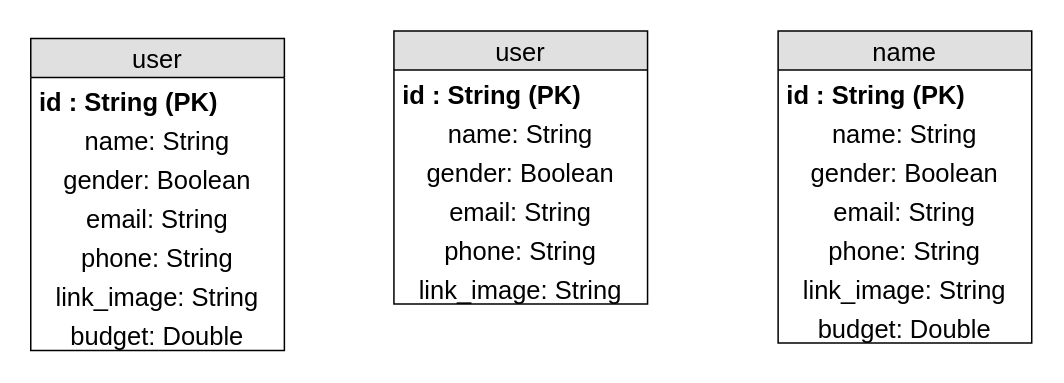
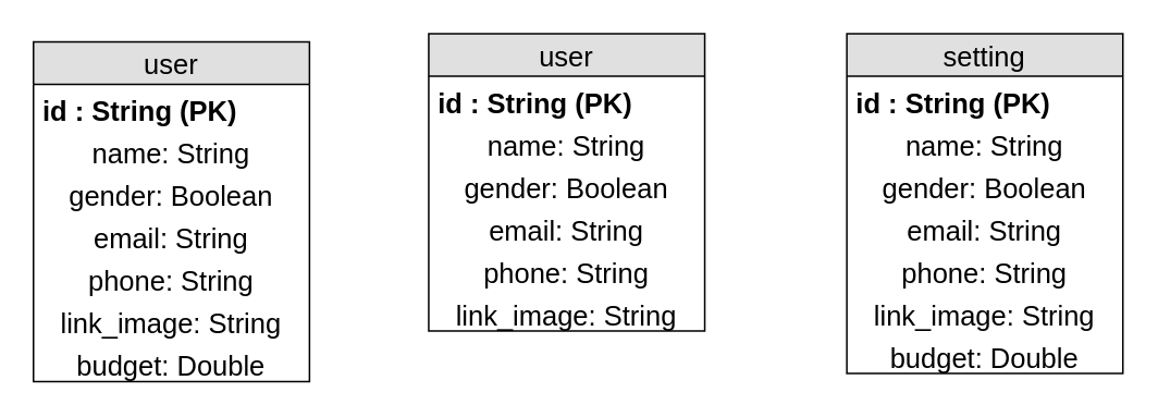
  <mxCell id="0" />
  <mxCell id="1" parent="0" />
  <mxCell id="2" value="user" style="swimlane;fontStyle=0;childLayout=stackLayout;horizontal=1;startSize=26;fillColor=#e0e0e0;horizontalStack=0;resizeParent=1;resizeParentMax=0;resizeLast=0;collapsible=1;marginBottom=0;swimlaneFillColor=#ffffff;align=center;fontSize=17;" vertex="1" parent="1"><mxGeometry x="262" y="20" width="169" height="182" as="geometry" /></mxCell>
  <mxCell id="3" value="id : String (PK)" style="text;strokeColor=none;fillColor=none;spacingLeft=4;spacingRight=4;overflow=hidden;rotatable=0;points=[[0,0.5],[1,0.5]];portConstraint=eastwest;fontSize=17;fontStyle=1" vertex="1" parent="2"><mxGeometry y="26" width="169" height="26" as="geometry" /></mxCell>
  <mxCell id="4" value="name: String" style="text;strokeColor=none;fillColor=none;spacingLeft=4;spacingRight=4;overflow=hidden;rotatable=0;points=[[0,0.5],[1,0.5]];portConstraint=eastwest;fontSize=17;align=center;" vertex="1" parent="2"><mxGeometry y="52" width="169" height="26" as="geometry" /></mxCell>
  <mxCell id="5" value="gender: Boolean" style="text;strokeColor=none;fillColor=none;spacingLeft=4;spacingRight=4;overflow=hidden;rotatable=0;points=[[0,0.5],[1,0.5]];portConstraint=eastwest;fontSize=17;align=center;" vertex="1" parent="2"><mxGeometry y="78" width="169" height="26" as="geometry" /></mxCell>
  <mxCell id="6" value="email: String" style="text;strokeColor=none;fillColor=none;spacingLeft=4;spacingRight=4;overflow=hidden;rotatable=0;points=[[0,0.5],[1,0.5]];portConstraint=eastwest;fontSize=17;align=center;" vertex="1" parent="2"><mxGeometry y="104" width="169" height="26" as="geometry" /></mxCell>
  <mxCell id="7" value="phone: String" style="text;strokeColor=none;fillColor=none;spacingLeft=4;spacingRight=4;overflow=hidden;rotatable=0;points=[[0,0.5],[1,0.5]];portConstraint=eastwest;fontSize=17;align=center;" vertex="1" parent="2"><mxGeometry y="130" width="169" height="26" as="geometry" /></mxCell>
  <mxCell id="8" value="link_image: String" style="text;strokeColor=none;fillColor=none;spacingLeft=4;spacingRight=4;overflow=hidden;rotatable=0;points=[[0,0.5],[1,0.5]];portConstraint=eastwest;fontSize=17;align=center;" vertex="1" parent="2"><mxGeometry y="156" width="169" height="26" as="geometry" /></mxCell>
- <mxCell id="9" value="name" style="swimlane;fontStyle=0;childLayout=stackLayout;horizontal=1;startSize=26;fillColor=#e0e0e0;horizontalStack=0;resizeParent=1;resizeParentMax=0;resizeLast=0;collapsible=1;marginBottom=0;swimlaneFillColor=#ffffff;align=center;fontSize=17;" vertex="1" parent="1"><mxGeometry x="518" y="20" width="169" height="208" as="geometry" /></mxCell>
+ <mxCell id="9" value="setting" style="swimlane;fontStyle=0;childLayout=stackLayout;horizontal=1;startSize=26;fillColor=#e0e0e0;horizontalStack=0;resizeParent=1;resizeParentMax=0;resizeLast=0;collapsible=1;marginBottom=0;swimlaneFillColor=#ffffff;align=center;fontSize=17;" vertex="1" parent="1"><mxGeometry x="518" y="20" width="169" height="208" as="geometry" /></mxCell>
  <mxCell id="10" value="id : String (PK)" style="text;strokeColor=none;fillColor=none;spacingLeft=4;spacingRight=4;overflow=hidden;rotatable=0;points=[[0,0.5],[1,0.5]];portConstraint=eastwest;fontSize=17;fontStyle=1" vertex="1" parent="9"><mxGeometry y="26" width="169" height="26" as="geometry" /></mxCell>
  <mxCell id="11" value="name: String" style="text;strokeColor=none;fillColor=none;spacingLeft=4;spacingRight=4;overflow=hidden;rotatable=0;points=[[0,0.5],[1,0.5]];portConstraint=eastwest;fontSize=17;align=center;" vertex="1" parent="9"><mxGeometry y="52" width="169" height="26" as="geometry" /></mxCell>
  <mxCell id="12" value="gender: Boolean" style="text;strokeColor=none;fillColor=none;spacingLeft=4;spacingRight=4;overflow=hidden;rotatable=0;points=[[0,0.5],[1,0.5]];portConstraint=eastwest;fontSize=17;align=center;" vertex="1" parent="9"><mxGeometry y="78" width="169" height="26" as="geometry" /></mxCell>
  <mxCell id="13" value="email: String" style="text;strokeColor=none;fillColor=none;spacingLeft=4;spacingRight=4;overflow=hidden;rotatable=0;points=[[0,0.5],[1,0.5]];portConstraint=eastwest;fontSize=17;align=center;" vertex="1" parent="9"><mxGeometry y="104" width="169" height="26" as="geometry" /></mxCell>
  <mxCell id="14" value="phone: String" style="text;strokeColor=none;fillColor=none;spacingLeft=4;spacingRight=4;overflow=hidden;rotatable=0;points=[[0,0.5],[1,0.5]];portConstraint=eastwest;fontSize=17;align=center;" vertex="1" parent="9"><mxGeometry y="130" width="169" height="26" as="geometry" /></mxCell>
  <mxCell id="15" value="link_image: String" style="text;strokeColor=none;fillColor=none;spacingLeft=4;spacingRight=4;overflow=hidden;rotatable=0;points=[[0,0.5],[1,0.5]];portConstraint=eastwest;fontSize=17;align=center;" vertex="1" parent="9"><mxGeometry y="156" width="169" height="26" as="geometry" /></mxCell>
  <mxCell id="16" value="budget: Double" style="text;strokeColor=none;fillColor=none;spacingLeft=4;spacingRight=4;overflow=hidden;rotatable=0;points=[[0,0.5],[1,0.5]];portConstraint=eastwest;fontSize=17;align=center;" vertex="1" parent="9"><mxGeometry y="182" width="169" height="26" as="geometry" /></mxCell>
  <mxCell id="17" value="user" style="swimlane;fontStyle=0;childLayout=stackLayout;horizontal=1;startSize=26;fillColor=#e0e0e0;horizontalStack=0;resizeParent=1;resizeParentMax=0;resizeLast=0;collapsible=1;marginBottom=0;swimlaneFillColor=#ffffff;align=center;fontSize=17;" vertex="1" parent="1"><mxGeometry x="20" y="25" width="169" height="208" as="geometry" /></mxCell>
  <mxCell id="18" value="id : String (PK)" style="text;strokeColor=none;fillColor=none;spacingLeft=4;spacingRight=4;overflow=hidden;rotatable=0;points=[[0,0.5],[1,0.5]];portConstraint=eastwest;fontSize=17;fontStyle=1" vertex="1" parent="17"><mxGeometry y="26" width="169" height="26" as="geometry" /></mxCell>
  <mxCell id="19" value="name: String" style="text;strokeColor=none;fillColor=none;spacingLeft=4;spacingRight=4;overflow=hidden;rotatable=0;points=[[0,0.5],[1,0.5]];portConstraint=eastwest;fontSize=17;align=center;" vertex="1" parent="17"><mxGeometry y="52" width="169" height="26" as="geometry" /></mxCell>
  <mxCell id="20" value="gender: Boolean" style="text;strokeColor=none;fillColor=none;spacingLeft=4;spacingRight=4;overflow=hidden;rotatable=0;points=[[0,0.5],[1,0.5]];portConstraint=eastwest;fontSize=17;align=center;" vertex="1" parent="17"><mxGeometry y="78" width="169" height="26" as="geometry" /></mxCell>
  <mxCell id="21" value="email: String" style="text;strokeColor=none;fillColor=none;spacingLeft=4;spacingRight=4;overflow=hidden;rotatable=0;points=[[0,0.5],[1,0.5]];portConstraint=eastwest;fontSize=17;align=center;" vertex="1" parent="17"><mxGeometry y="104" width="169" height="26" as="geometry" /></mxCell>
  <mxCell id="22" value="phone: String" style="text;strokeColor=none;fillColor=none;spacingLeft=4;spacingRight=4;overflow=hidden;rotatable=0;points=[[0,0.5],[1,0.5]];portConstraint=eastwest;fontSize=17;align=center;" vertex="1" parent="17"><mxGeometry y="130" width="169" height="26" as="geometry" /></mxCell>
  <mxCell id="23" value="link_image: String" style="text;strokeColor=none;fillColor=none;spacingLeft=4;spacingRight=4;overflow=hidden;rotatable=0;points=[[0,0.5],[1,0.5]];portConstraint=eastwest;fontSize=17;align=center;" vertex="1" parent="17"><mxGeometry y="156" width="169" height="26" as="geometry" /></mxCell>
  <mxCell id="24" value="budget: Double" style="text;strokeColor=none;fillColor=none;spacingLeft=4;spacingRight=4;overflow=hidden;rotatable=0;points=[[0,0.5],[1,0.5]];portConstraint=eastwest;fontSize=17;align=center;" vertex="1" parent="17"><mxGeometry y="182" width="169" height="26" as="geometry" /></mxCell>
